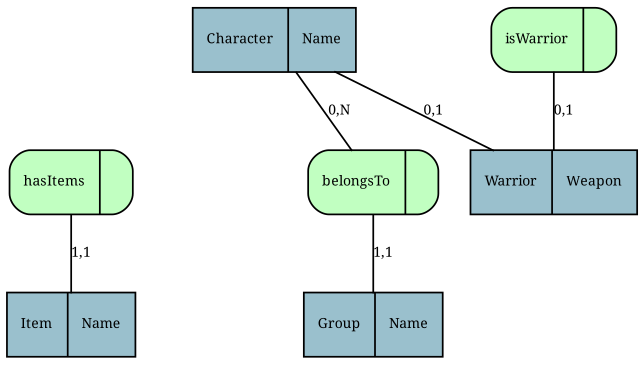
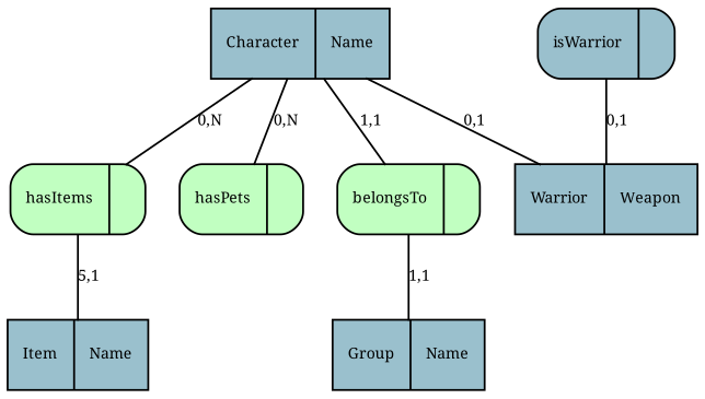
  graph {
    fontname="Noto Serif"
    fontsize=8
    rankdir=TB
    node [fillcolor=lightblue3 fontname="Noto Serif" fontsize=8 shape=record style=filled]
    edge [fontname="Noto Serif" fontsize=8]
    n1 [label="Character|        Name\l"]
    n2 [fillcolor=darkseagreen1 label="hasItems|" shape=Mrecord]
+   n3 [fillcolor=darkseagreen1 label="hasPets|" shape=Mrecord]
    n4 [fillcolor=darkseagreen1 label="belongsTo|" shape=Mrecord]
    n5 [label="Warrior|        Weapon\l"]
-   n6 [fillcolor=darkseagreen1 label="isWarrior|" shape=Mrecord]
+   n6 [label="isWarrior|" shape=Mrecord]
    n7 [label="Item|        Name\l"]
    n8 [label="Group|        Name\l"]
-   n1 -- n4 [label="0,N"]
+   n1 -- n2 [label="0,N"]
+   n1 -- n3 [label="0,N"]
+   n1 -- n4 [label="1,1"]
    n1 -- n5 [label="0,1"]
-   n2 -- n7 [label="1,1"]
+   n2 -- n7 [label="5,1"]
    n4 -- n8 [label="1,1"]
    n6 -- n5 [label="0,1"]
  }
